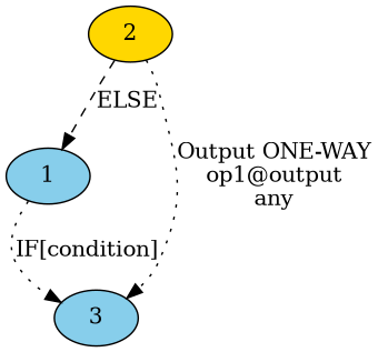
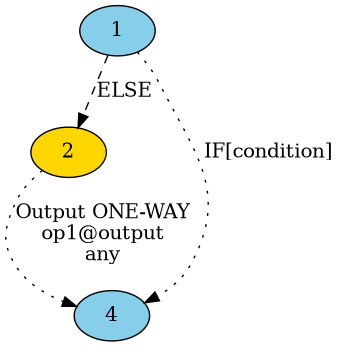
  strict digraph {
    node [fillcolor=skyblue style=filled]
    edge [style=dotted]
    n1 [label=1]
    n2 [fillcolor=gold label=2]
-   n3 [label=3]
-   n2 -> n1 [label=ELSE style=dashed]
+   n3 [label=4]
+   n1 -> n2 [label=ELSE style=dashed]
    n1 -> n3 [label="IF[condition]"]
    n2 -> n3 [label="Output ONE-WAY\nop1@output\nany"]
  }
